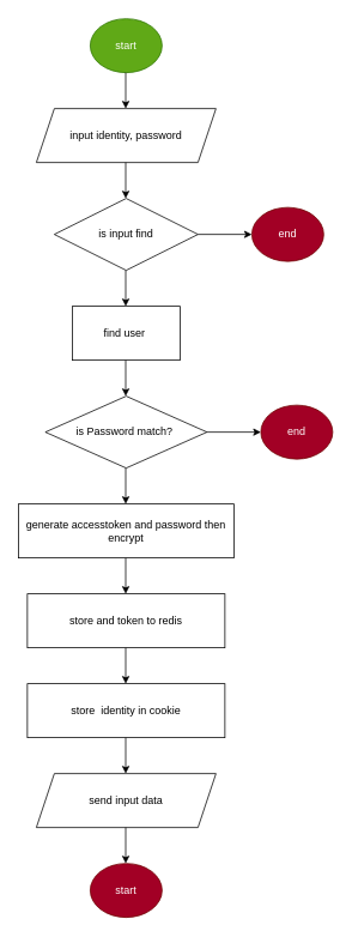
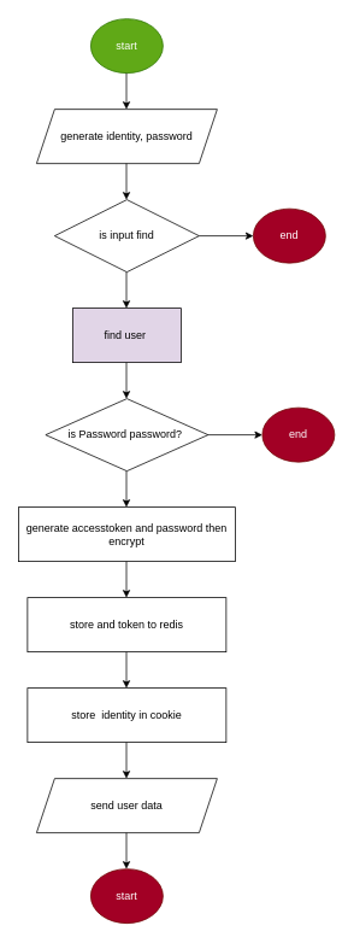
  <mxCell id="0" />
  <mxCell id="1" parent="0" />
  <mxCell id="2" value="start" style="ellipse;whiteSpace=wrap;html=1;fontStyle=0;fillColor=#60a917;fontColor=#ffffff;strokeColor=#2D7600;" vertex="1" parent="1"><mxGeometry x="100" y="20" width="80" height="60" as="geometry" /></mxCell>
- <mxCell id="3" value="input identity, password" style="shape=parallelogram;perimeter=parallelogramPerimeter;whiteSpace=wrap;html=1;fixedSize=1;" vertex="1" parent="1"><mxGeometry x="40" y="120" width="200" height="60" as="geometry" /></mxCell>
+ <mxCell id="3" value="generate identity, password" style="shape=parallelogram;perimeter=parallelogramPerimeter;whiteSpace=wrap;html=1;fixedSize=1;" vertex="1" parent="1"><mxGeometry x="40" y="120" width="200" height="60" as="geometry" /></mxCell>
  <mxCell id="4" value="is input find" style="rhombus;whiteSpace=wrap;html=1;" vertex="1" parent="1"><mxGeometry x="60" y="220" width="160" height="80" as="geometry" /></mxCell>
- <mxCell id="5" value="find user&amp;nbsp;" style="rounded=0;whiteSpace=wrap;html=1;" vertex="1" parent="1"><mxGeometry x="80" y="340" width="120" height="60" as="geometry" /></mxCell>
- <mxCell id="6" value="is Password match?&amp;nbsp;" style="rhombus;whiteSpace=wrap;html=1;" vertex="1" parent="1"><mxGeometry x="50" y="440" width="180" height="80" as="geometry" /></mxCell>
+ <mxCell id="5" value="find user&amp;nbsp;" style="rounded=0;whiteSpace=wrap;html=1;fillColor=#e1d5e7;" vertex="1" parent="1"><mxGeometry x="80" y="340" width="120" height="60" as="geometry" /></mxCell>
+ <mxCell id="6" value="is Password password?&amp;nbsp;" style="rhombus;whiteSpace=wrap;html=1;" vertex="1" parent="1"><mxGeometry x="50" y="440" width="180" height="80" as="geometry" /></mxCell>
  <mxCell id="7" value="generate accesstoken and password then encrypt" style="rounded=0;whiteSpace=wrap;html=1;" vertex="1" parent="1"><mxGeometry x="20" y="560" width="240" height="60" as="geometry" /></mxCell>
  <mxCell id="8" value="store and token to redis" style="rounded=0;whiteSpace=wrap;html=1;" vertex="1" parent="1"><mxGeometry x="30" y="660" width="220" height="60" as="geometry" /></mxCell>
  <mxCell id="9" value="store&amp;nbsp; identity in cookie" style="rounded=0;whiteSpace=wrap;html=1;" vertex="1" parent="1"><mxGeometry x="30" y="760" width="220" height="60" as="geometry" /></mxCell>
- <mxCell id="10" value="send input data" style="shape=parallelogram;perimeter=parallelogramPerimeter;whiteSpace=wrap;html=1;fixedSize=1;" vertex="1" parent="1"><mxGeometry x="40" y="860" width="200" height="60" as="geometry" /></mxCell>
+ <mxCell id="10" value="send user data" style="shape=parallelogram;perimeter=parallelogramPerimeter;whiteSpace=wrap;html=1;fixedSize=1;" vertex="1" parent="1"><mxGeometry x="40" y="860" width="200" height="60" as="geometry" /></mxCell>
  <mxCell id="11" value="start" style="ellipse;whiteSpace=wrap;html=1;fontStyle=0;fillColor=#a20025;fontColor=#ffffff;strokeColor=#6F0000;" vertex="1" parent="1"><mxGeometry x="100" y="960" width="80" height="60" as="geometry" /></mxCell>
  <mxCell id="12" value="" style="endArrow=classic;html=1;" edge="1" parent="1"><mxGeometry width="50" height="50" relative="1" as="geometry"><mxPoint x="139.5" y="80" as="sourcePoint" /><mxPoint x="139.5" y="120" as="targetPoint" /></mxGeometry></mxCell>
  <mxCell id="13" value="end" style="ellipse;whiteSpace=wrap;html=1;fontStyle=0;fillColor=#a20025;fontColor=#ffffff;strokeColor=#6F0000;" vertex="1" parent="1"><mxGeometry x="280" y="230" width="80" height="60" as="geometry" /></mxCell>
  <mxCell id="14" value="" style="endArrow=classic;html=1;" edge="1" parent="1"><mxGeometry width="50" height="50" relative="1" as="geometry"><mxPoint x="139.5" y="180" as="sourcePoint" /><mxPoint x="139.5" y="220" as="targetPoint" /></mxGeometry></mxCell>
  <mxCell id="15" value="" style="endArrow=classic;html=1;exitX=1;exitY=0.5;exitDx=0;exitDy=0;entryX=0;entryY=0.5;entryDx=0;entryDy=0;" edge="1" parent="1" source="4" target="13"><mxGeometry width="50" height="50" relative="1" as="geometry"><mxPoint x="239" y="240" as="sourcePoint" /><mxPoint x="270" y="260" as="targetPoint" /></mxGeometry></mxCell>
  <mxCell id="16" value="" style="endArrow=classic;html=1;" edge="1" parent="1"><mxGeometry width="50" height="50" relative="1" as="geometry"><mxPoint x="139.5" y="300" as="sourcePoint" /><mxPoint x="139.5" y="340" as="targetPoint" /></mxGeometry></mxCell>
  <mxCell id="17" value="" style="endArrow=classic;html=1;" edge="1" parent="1"><mxGeometry width="50" height="50" relative="1" as="geometry"><mxPoint x="139.5" y="400" as="sourcePoint" /><mxPoint x="139.5" y="440" as="targetPoint" /></mxGeometry></mxCell>
  <mxCell id="18" value="" style="endArrow=classic;html=1;" edge="1" parent="1"><mxGeometry width="50" height="50" relative="1" as="geometry"><mxPoint x="139.5" y="520" as="sourcePoint" /><mxPoint x="139.5" y="560" as="targetPoint" /></mxGeometry></mxCell>
  <mxCell id="19" value="" style="endArrow=classic;html=1;" edge="1" parent="1"><mxGeometry width="50" height="50" relative="1" as="geometry"><mxPoint x="139.5" y="620" as="sourcePoint" /><mxPoint x="139.5" y="660" as="targetPoint" /></mxGeometry></mxCell>
  <mxCell id="20" value="" style="endArrow=classic;html=1;" edge="1" parent="1"><mxGeometry width="50" height="50" relative="1" as="geometry"><mxPoint x="139.5" y="720" as="sourcePoint" /><mxPoint x="139.5" y="760" as="targetPoint" /></mxGeometry></mxCell>
  <mxCell id="21" value="" style="endArrow=classic;html=1;" edge="1" parent="1"><mxGeometry width="50" height="50" relative="1" as="geometry"><mxPoint x="139.5" y="920" as="sourcePoint" /><mxPoint x="139.5" y="960" as="targetPoint" /></mxGeometry></mxCell>
  <mxCell id="22" value="" style="endArrow=classic;html=1;" edge="1" parent="1"><mxGeometry width="50" height="50" relative="1" as="geometry"><mxPoint x="139.5" y="820" as="sourcePoint" /><mxPoint x="139.5" y="860" as="targetPoint" /></mxGeometry></mxCell>
  <mxCell id="23" value="end" style="ellipse;whiteSpace=wrap;html=1;fontStyle=0;fillColor=#a20025;fontColor=#ffffff;strokeColor=#6F0000;" vertex="1" parent="1"><mxGeometry x="290" y="450" width="80" height="60" as="geometry" /></mxCell>
  <mxCell id="24" value="" style="endArrow=classic;html=1;exitX=1;exitY=0.5;exitDx=0;exitDy=0;entryX=0;entryY=0.5;entryDx=0;entryDy=0;" edge="1" target="23" parent="1"><mxGeometry width="50" height="50" relative="1" as="geometry"><mxPoint x="230" y="480" as="sourcePoint" /><mxPoint x="280" y="480" as="targetPoint" /></mxGeometry></mxCell>
